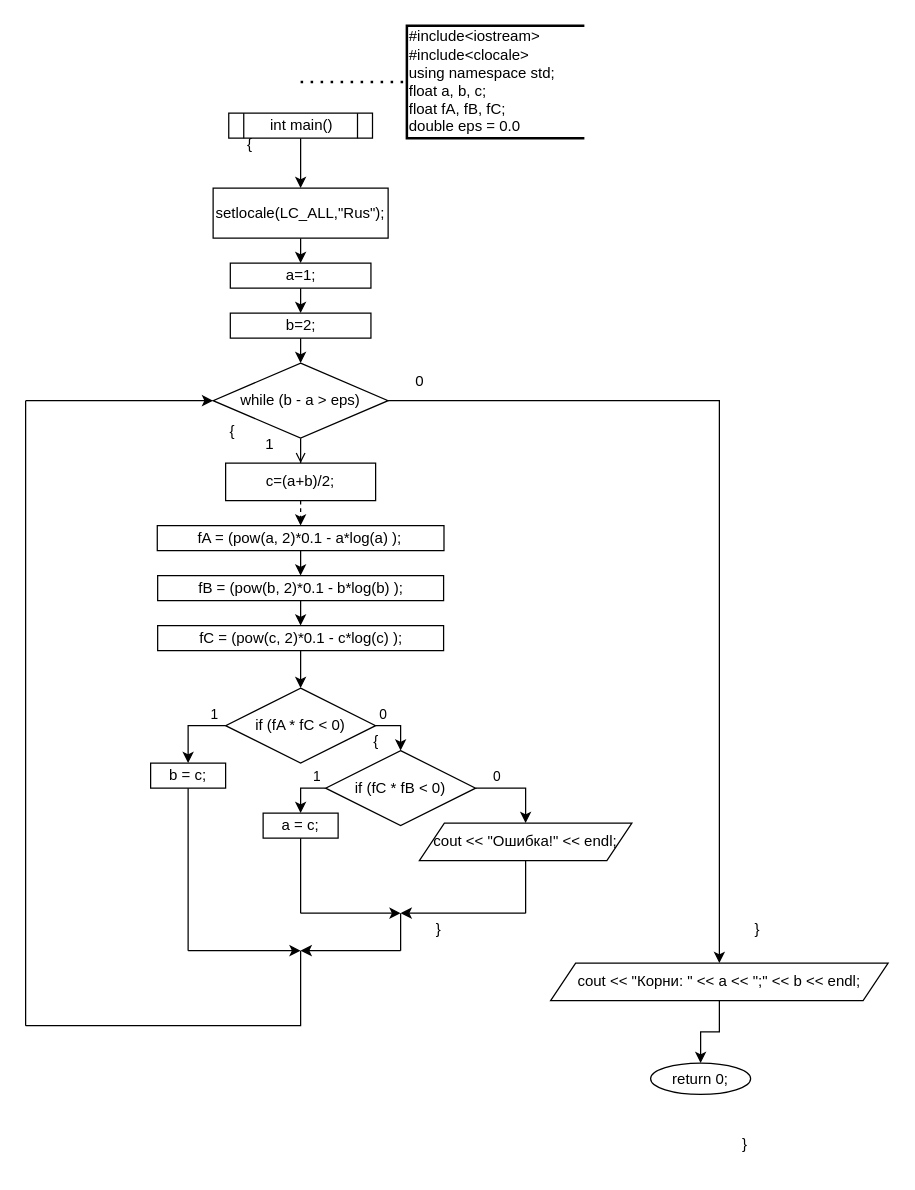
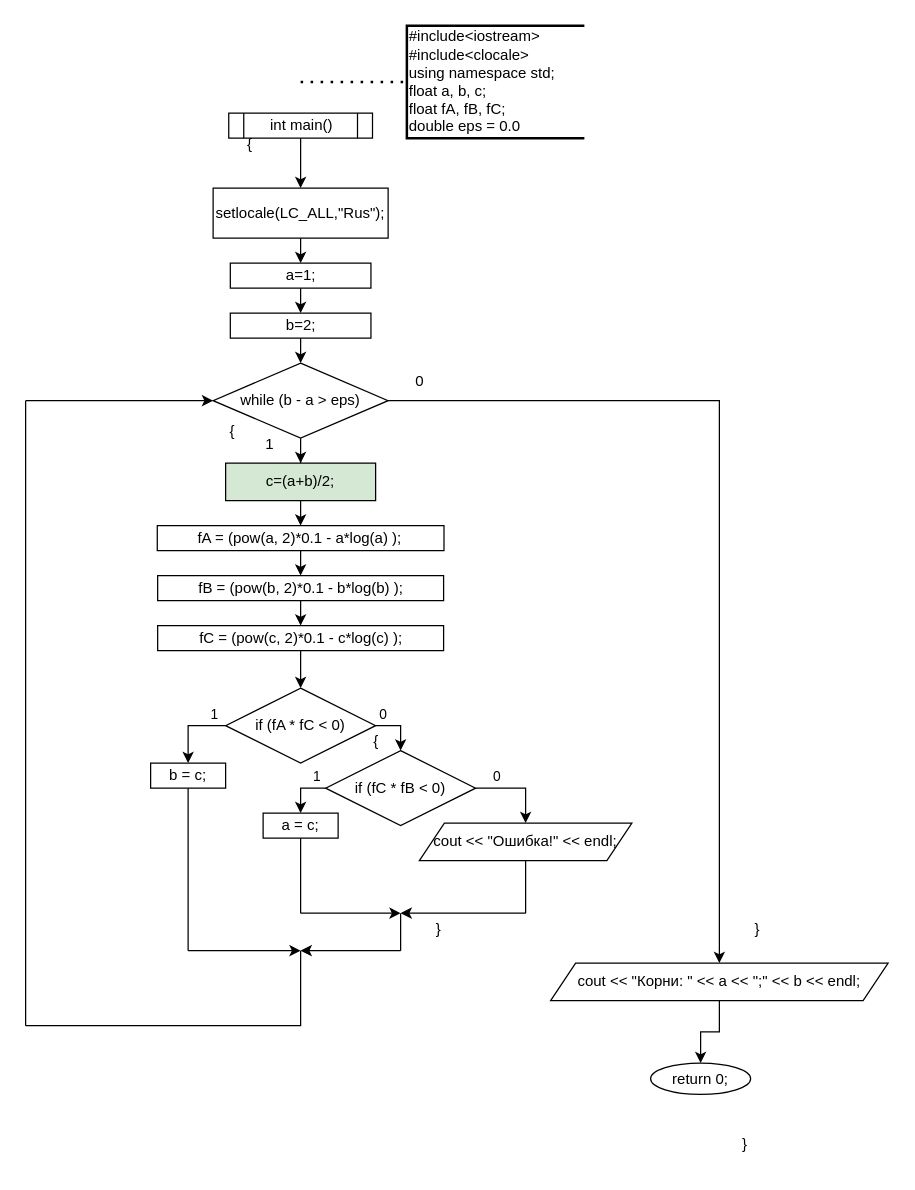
  <mxCell id="0" />
  <mxCell id="1" parent="0" />
  <mxCell id="2" value="#include&amp;lt;iostream&amp;gt;&lt;div&gt;#include&amp;lt;clocale&amp;gt;&lt;/div&gt;&lt;div&gt;using namespace std;&lt;/div&gt;&lt;div&gt;float a, b, c;&lt;/div&gt;&lt;div&gt;float fA, fB, fC;&lt;br&gt;&lt;/div&gt;&lt;div&gt;double eps = 0.0&lt;/div&gt;" style="strokeWidth=2;html=1;shape=mxgraph.flowchart.annotation_1;align=left;pointerEvents=1;" parent="1" vertex="1"><mxGeometry x="325" y="20" width="142" height="90" as="geometry" /></mxCell>
  <mxCell id="3" style="edgeStyle=orthogonalEdgeStyle;rounded=0;orthogonalLoop=1;jettySize=auto;html=1;exitX=0.5;exitY=1;exitDx=0;exitDy=0;exitPerimeter=0;" parent="1" source="2" target="2" edge="1"><mxGeometry relative="1" as="geometry" /></mxCell>
  <mxCell id="4" value="" style="edgeStyle=orthogonalEdgeStyle;rounded=0;orthogonalLoop=1;jettySize=auto;html=1;" edge="1" parent="1" source="5" target="55"><mxGeometry relative="1" as="geometry" /></mxCell>
  <mxCell id="5" value="int main()" style="shape=process;whiteSpace=wrap;html=1;backgroundOutline=1;" parent="1" vertex="1"><mxGeometry x="182.5" y="90" width="115" height="20" as="geometry" /></mxCell>
  <mxCell id="6" value="" style="endArrow=none;dashed=1;html=1;dashPattern=1 3;strokeWidth=2;rounded=0;entryX=0;entryY=0.5;entryDx=0;entryDy=0;entryPerimeter=0;" parent="1" target="2" edge="1"><mxGeometry width="50" height="50" relative="1" as="geometry"><mxPoint x="240" y="65" as="sourcePoint" /><mxPoint x="255" y="100" as="targetPoint" /></mxGeometry></mxCell>
  <mxCell id="7" style="edgeStyle=orthogonalEdgeStyle;rounded=0;orthogonalLoop=1;jettySize=auto;html=1;exitX=0.5;exitY=1;exitDx=0;exitDy=0;entryX=0.5;entryY=0;entryDx=0;entryDy=0;" parent="1" source="8" target="10" edge="1"><mxGeometry relative="1" as="geometry" /></mxCell>
  <mxCell id="8" value="a=1;" style="rounded=0;whiteSpace=wrap;html=1;" parent="1" vertex="1"><mxGeometry x="183.75" y="210" width="112.5" height="20" as="geometry" /></mxCell>
  <mxCell id="9" style="edgeStyle=orthogonalEdgeStyle;rounded=0;orthogonalLoop=1;jettySize=auto;html=1;exitX=0.5;exitY=1;exitDx=0;exitDy=0;entryX=0.5;entryY=0;entryDx=0;entryDy=0;" parent="1" source="10" target="14" edge="1"><mxGeometry relative="1" as="geometry" /></mxCell>
  <mxCell id="10" value="b=2;" style="rounded=0;whiteSpace=wrap;html=1;" parent="1" vertex="1"><mxGeometry x="183.75" y="250" width="112.5" height="20" as="geometry" /></mxCell>
  <mxCell id="11" value="{" style="text;html=1;align=center;verticalAlign=middle;resizable=0;points=[];autosize=1;strokeColor=none;fillColor=none;" parent="1" vertex="1"><mxGeometry x="183.75" y="100" width="30" height="30" as="geometry" /></mxCell>
  <mxCell id="12" style="edgeStyle=orthogonalEdgeStyle;rounded=0;orthogonalLoop=1;jettySize=auto;html=1;entryX=0.5;entryY=0;entryDx=0;entryDy=0;" edge="1" parent="1" source="14" target="35"><mxGeometry relative="1" as="geometry" /></mxCell>
- <mxCell id="13" value="" style="edgeStyle=orthogonalEdgeStyle;rounded=0;orthogonalLoop=1;jettySize=auto;html=1;endArrow=open;" edge="1" parent="1" source="14" target="53"><mxGeometry relative="1" as="geometry" /></mxCell>
+ <mxCell id="13" value="" style="edgeStyle=orthogonalEdgeStyle;rounded=0;orthogonalLoop=1;jettySize=auto;html=1;" edge="1" parent="1" source="14" target="53"><mxGeometry relative="1" as="geometry" /></mxCell>
  <mxCell id="14" value="while (b - a &amp;gt; eps)" style="rhombus;whiteSpace=wrap;html=1;" parent="1" vertex="1"><mxGeometry x="170" y="290" width="140" height="60" as="geometry" /></mxCell>
  <mxCell id="15" value="b = c;" style="rounded=0;whiteSpace=wrap;html=1;" parent="1" vertex="1"><mxGeometry x="120" y="610" width="60" height="20" as="geometry" /></mxCell>
  <mxCell id="16" style="edgeStyle=orthogonalEdgeStyle;rounded=0;orthogonalLoop=1;jettySize=auto;html=1;exitX=0.5;exitY=1;exitDx=0;exitDy=0;entryX=0.5;entryY=0;entryDx=0;entryDy=0;" parent="1" source="17" target="19" edge="1"><mxGeometry relative="1" as="geometry" /></mxCell>
  <mxCell id="17" value="fA = (pow(a, 2)*0.1 - a*log(a) );" style="rounded=0;whiteSpace=wrap;html=1;" parent="1" vertex="1"><mxGeometry x="125.32" y="420" width="229.37" height="20" as="geometry" /></mxCell>
  <mxCell id="18" style="edgeStyle=orthogonalEdgeStyle;rounded=0;orthogonalLoop=1;jettySize=auto;html=1;exitX=0.5;exitY=1;exitDx=0;exitDy=0;entryX=0.5;entryY=0;entryDx=0;entryDy=0;" parent="1" source="19" target="21" edge="1"><mxGeometry relative="1" as="geometry" /></mxCell>
  <mxCell id="19" value="fB = (pow(b, 2)*0.1 - b*log(b) );" style="rounded=0;whiteSpace=wrap;html=1;" parent="1" vertex="1"><mxGeometry x="125.63" y="460" width="228.75" height="20" as="geometry" /></mxCell>
  <mxCell id="20" style="edgeStyle=orthogonalEdgeStyle;rounded=0;orthogonalLoop=1;jettySize=auto;html=1;exitX=0.5;exitY=1;exitDx=0;exitDy=0;entryX=0.5;entryY=0;entryDx=0;entryDy=0;" parent="1" source="21" target="26" edge="1"><mxGeometry relative="1" as="geometry" /></mxCell>
  <mxCell id="21" value="fC = (pow(c, 2)*0.1 - c*log(c) );" style="rounded=0;whiteSpace=wrap;html=1;" parent="1" vertex="1"><mxGeometry x="125.63" y="500" width="228.75" height="20" as="geometry" /></mxCell>
  <mxCell id="22" style="edgeStyle=orthogonalEdgeStyle;rounded=0;orthogonalLoop=1;jettySize=auto;html=1;exitX=1;exitY=0.5;exitDx=0;exitDy=0;entryX=0.5;entryY=0;entryDx=0;entryDy=0;" parent="1" source="26" target="31" edge="1"><mxGeometry relative="1" as="geometry" /></mxCell>
  <mxCell id="23" value="0" style="edgeLabel;html=1;align=center;verticalAlign=middle;resizable=0;points=[];" parent="22" vertex="1" connectable="0"><mxGeometry x="-0.704" y="-1" relative="1" as="geometry"><mxPoint x="-1" y="-11" as="offset" /></mxGeometry></mxCell>
  <mxCell id="24" style="edgeStyle=orthogonalEdgeStyle;rounded=0;orthogonalLoop=1;jettySize=auto;html=1;exitX=0;exitY=0.5;exitDx=0;exitDy=0;entryX=0.5;entryY=0;entryDx=0;entryDy=0;" parent="1" source="26" target="15" edge="1"><mxGeometry relative="1" as="geometry"><mxPoint x="60" y="590" as="targetPoint" /></mxGeometry></mxCell>
  <mxCell id="25" value="1" style="edgeLabel;html=1;align=center;verticalAlign=middle;resizable=0;points=[];" parent="24" vertex="1" connectable="0"><mxGeometry x="-0.398" relative="1" as="geometry"><mxPoint x="8" y="-10" as="offset" /></mxGeometry></mxCell>
  <mxCell id="26" value="if (fA * fC &lt; 0)" style="rhombus;whiteSpace=wrap;html=1;" parent="1" vertex="1"><mxGeometry x="180" y="550" width="120" height="60" as="geometry" /></mxCell>
  <mxCell id="27" style="edgeStyle=orthogonalEdgeStyle;rounded=0;orthogonalLoop=1;jettySize=auto;html=1;exitX=0;exitY=0.5;exitDx=0;exitDy=0;entryX=0.5;entryY=0;entryDx=0;entryDy=0;" parent="1" source="31" target="32" edge="1"><mxGeometry relative="1" as="geometry" /></mxCell>
  <mxCell id="28" value="1" style="edgeLabel;html=1;align=center;verticalAlign=middle;resizable=0;points=[];" parent="27" vertex="1" connectable="0"><mxGeometry x="-0.615" y="2" relative="1" as="geometry"><mxPoint y="-12" as="offset" /></mxGeometry></mxCell>
  <mxCell id="29" style="edgeStyle=orthogonalEdgeStyle;rounded=0;orthogonalLoop=1;jettySize=auto;html=1;exitX=1;exitY=0.5;exitDx=0;exitDy=0;entryX=0.5;entryY=0;entryDx=0;entryDy=0;" parent="1" source="31" target="33" edge="1"><mxGeometry relative="1" as="geometry" /></mxCell>
  <mxCell id="30" value="0" style="edgeLabel;html=1;align=center;verticalAlign=middle;resizable=0;points=[];" parent="29" vertex="1" connectable="0"><mxGeometry x="-0.649" y="-2" relative="1" as="geometry"><mxPoint x="4" y="-12" as="offset" /></mxGeometry></mxCell>
  <mxCell id="31" value="if (fC * fB &amp;lt; 0)" style="rhombus;whiteSpace=wrap;html=1;" parent="1" vertex="1"><mxGeometry x="260" y="600" width="120" height="60" as="geometry" /></mxCell>
  <mxCell id="32" value="a = c;" style="rounded=0;whiteSpace=wrap;html=1;" parent="1" vertex="1"><mxGeometry x="210" y="650" width="60" height="20" as="geometry" /></mxCell>
  <mxCell id="33" value="cout &amp;lt;&amp;lt; &quot;Ошибка!&quot; &amp;lt;&amp;lt; endl;" style="shape=parallelogram;perimeter=parallelogramPerimeter;whiteSpace=wrap;html=1;fixedSize=1;" parent="1" vertex="1"><mxGeometry x="335" y="658" width="170" height="30" as="geometry" /></mxCell>
  <mxCell id="34" value="" style="edgeStyle=orthogonalEdgeStyle;rounded=0;orthogonalLoop=1;jettySize=auto;html=1;" edge="1" parent="1" source="35" target="36"><mxGeometry relative="1" as="geometry" /></mxCell>
  <mxCell id="35" value="cout &amp;lt;&amp;lt; &quot;Корни: &quot; &amp;lt;&amp;lt; a &amp;lt;&amp;lt; &quot;;&quot; &amp;lt;&amp;lt; b &amp;lt;&amp;lt; endl;" style="shape=parallelogram;perimeter=parallelogramPerimeter;whiteSpace=wrap;html=1;fixedSize=1;" parent="1" vertex="1"><mxGeometry x="440" y="770" width="270" height="30" as="geometry" /></mxCell>
  <mxCell id="36" value="return 0;" style="ellipse;whiteSpace=wrap;html=1;" parent="1" vertex="1"><mxGeometry x="520" y="850" width="80" height="25" as="geometry" /></mxCell>
  <mxCell id="37" value="}" style="text;html=1;align=center;verticalAlign=middle;resizable=0;points=[];autosize=1;strokeColor=none;fillColor=none;" parent="1" vertex="1"><mxGeometry x="580" y="900" width="30" height="30" as="geometry" /></mxCell>
  <mxCell id="38" value="{" style="text;html=1;align=center;verticalAlign=middle;resizable=0;points=[];autosize=1;strokeColor=none;fillColor=none;" parent="1" vertex="1"><mxGeometry x="170" y="330" width="30" height="30" as="geometry" /></mxCell>
  <mxCell id="39" value="}" style="text;html=1;align=center;verticalAlign=middle;resizable=0;points=[];autosize=1;strokeColor=none;fillColor=none;" parent="1" vertex="1"><mxGeometry x="590" y="728" width="30" height="30" as="geometry" /></mxCell>
  <mxCell id="40" value="" style="endArrow=none;html=1;rounded=0;entryX=0.5;entryY=1;entryDx=0;entryDy=0;" edge="1" parent="1" target="33"><mxGeometry width="50" height="50" relative="1" as="geometry"><mxPoint x="420" y="730" as="sourcePoint" /><mxPoint x="320" y="630" as="targetPoint" /></mxGeometry></mxCell>
  <mxCell id="41" value="" style="endArrow=classic;html=1;rounded=0;" edge="1" parent="1"><mxGeometry width="50" height="50" relative="1" as="geometry"><mxPoint x="420" y="730" as="sourcePoint" /><mxPoint x="320" y="730" as="targetPoint" /></mxGeometry></mxCell>
  <mxCell id="42" value="" style="endArrow=none;html=1;rounded=0;entryX=0.5;entryY=1;entryDx=0;entryDy=0;" edge="1" parent="1" target="32"><mxGeometry width="50" height="50" relative="1" as="geometry"><mxPoint x="240" y="730" as="sourcePoint" /><mxPoint x="295" y="680" as="targetPoint" /></mxGeometry></mxCell>
  <mxCell id="43" value="" style="endArrow=classic;html=1;rounded=0;" edge="1" parent="1"><mxGeometry width="50" height="50" relative="1" as="geometry"><mxPoint x="240" y="730" as="sourcePoint" /><mxPoint x="320" y="730" as="targetPoint" /></mxGeometry></mxCell>
  <mxCell id="44" value="" style="endArrow=none;html=1;rounded=0;entryX=0.5;entryY=1;entryDx=0;entryDy=0;" edge="1" parent="1" target="15"><mxGeometry width="50" height="50" relative="1" as="geometry"><mxPoint x="150" y="760" as="sourcePoint" /><mxPoint x="320" y="670" as="targetPoint" /></mxGeometry></mxCell>
  <mxCell id="45" value="" style="endArrow=classic;html=1;rounded=0;" edge="1" parent="1"><mxGeometry width="50" height="50" relative="1" as="geometry"><mxPoint x="150" y="760" as="sourcePoint" /><mxPoint x="240" y="760" as="targetPoint" /></mxGeometry></mxCell>
  <mxCell id="46" value="" style="endArrow=none;html=1;rounded=0;" edge="1" parent="1"><mxGeometry width="50" height="50" relative="1" as="geometry"><mxPoint x="320" y="760" as="sourcePoint" /><mxPoint x="320" y="730" as="targetPoint" /></mxGeometry></mxCell>
  <mxCell id="47" value="" style="endArrow=classic;html=1;rounded=0;" edge="1" parent="1"><mxGeometry width="50" height="50" relative="1" as="geometry"><mxPoint x="320" y="760" as="sourcePoint" /><mxPoint x="240" y="760" as="targetPoint" /></mxGeometry></mxCell>
  <mxCell id="48" value="" style="endArrow=none;html=1;rounded=0;" edge="1" parent="1"><mxGeometry width="50" height="50" relative="1" as="geometry"><mxPoint x="20" y="820" as="sourcePoint" /><mxPoint x="20" y="320" as="targetPoint" /></mxGeometry></mxCell>
  <mxCell id="49" value="" style="endArrow=classic;html=1;rounded=0;entryX=0;entryY=0.5;entryDx=0;entryDy=0;" edge="1" parent="1" target="14"><mxGeometry width="50" height="50" relative="1" as="geometry"><mxPoint x="20" y="320" as="sourcePoint" /><mxPoint x="70" y="270" as="targetPoint" /></mxGeometry></mxCell>
  <mxCell id="50" value="0" style="text;html=1;align=center;verticalAlign=middle;resizable=0;points=[];autosize=1;strokeColor=none;fillColor=none;" vertex="1" parent="1"><mxGeometry x="320" y="290" width="30" height="30" as="geometry" /></mxCell>
  <mxCell id="51" value="1" style="text;html=1;align=center;verticalAlign=middle;resizable=0;points=[];autosize=1;strokeColor=none;fillColor=none;" vertex="1" parent="1"><mxGeometry x="200" y="340" width="30" height="30" as="geometry" /></mxCell>
- <mxCell id="52" style="edgeStyle=orthogonalEdgeStyle;rounded=0;orthogonalLoop=1;jettySize=auto;html=1;exitX=0.5;exitY=1;exitDx=0;exitDy=0;entryX=0.5;entryY=0;entryDx=0;entryDy=0;dashed=1;" edge="1" parent="1" source="53" target="17"><mxGeometry relative="1" as="geometry" /></mxCell>
- <mxCell id="53" value="c=(a+b)/2;" style="rounded=0;whiteSpace=wrap;html=1;" vertex="1" parent="1"><mxGeometry x="180" y="370" width="120" height="30" as="geometry" /></mxCell>
+ <mxCell id="52" style="edgeStyle=orthogonalEdgeStyle;rounded=0;orthogonalLoop=1;jettySize=auto;html=1;exitX=0.5;exitY=1;exitDx=0;exitDy=0;entryX=0.5;entryY=0;entryDx=0;entryDy=0;" edge="1" parent="1" source="53" target="17"><mxGeometry relative="1" as="geometry" /></mxCell>
+ <mxCell id="53" value="c=(a+b)/2;" style="rounded=0;whiteSpace=wrap;html=1;fillColor=#d5e8d4;" vertex="1" parent="1"><mxGeometry x="180" y="370" width="120" height="30" as="geometry" /></mxCell>
  <mxCell id="54" style="edgeStyle=orthogonalEdgeStyle;rounded=0;orthogonalLoop=1;jettySize=auto;html=1;exitX=0.5;exitY=1;exitDx=0;exitDy=0;entryX=0.5;entryY=0;entryDx=0;entryDy=0;" edge="1" parent="1" source="55" target="8"><mxGeometry relative="1" as="geometry" /></mxCell>
  <mxCell id="55" value="setlocale(LC_ALL,&quot;Rus&quot;);" style="rounded=0;whiteSpace=wrap;html=1;" vertex="1" parent="1"><mxGeometry x="170" y="150" width="140" height="40" as="geometry" /></mxCell>
  <mxCell id="56" value="" style="endArrow=none;html=1;rounded=0;" edge="1" parent="1"><mxGeometry width="50" height="50" relative="1" as="geometry"><mxPoint x="20" y="820" as="sourcePoint" /><mxPoint x="240" y="760" as="targetPoint" /><Array as="points"><mxPoint x="240" y="820" /></Array></mxGeometry></mxCell>
  <mxCell id="57" value="{" style="text;html=1;align=center;verticalAlign=middle;resizable=0;points=[];autosize=1;strokeColor=none;fillColor=none;" vertex="1" parent="1"><mxGeometry x="285" y="578" width="30" height="30" as="geometry" /></mxCell>
  <mxCell id="58" value="}" style="text;html=1;align=center;verticalAlign=middle;resizable=0;points=[];autosize=1;strokeColor=none;fillColor=none;" vertex="1" parent="1"><mxGeometry x="335" y="728" width="30" height="30" as="geometry" /></mxCell>
